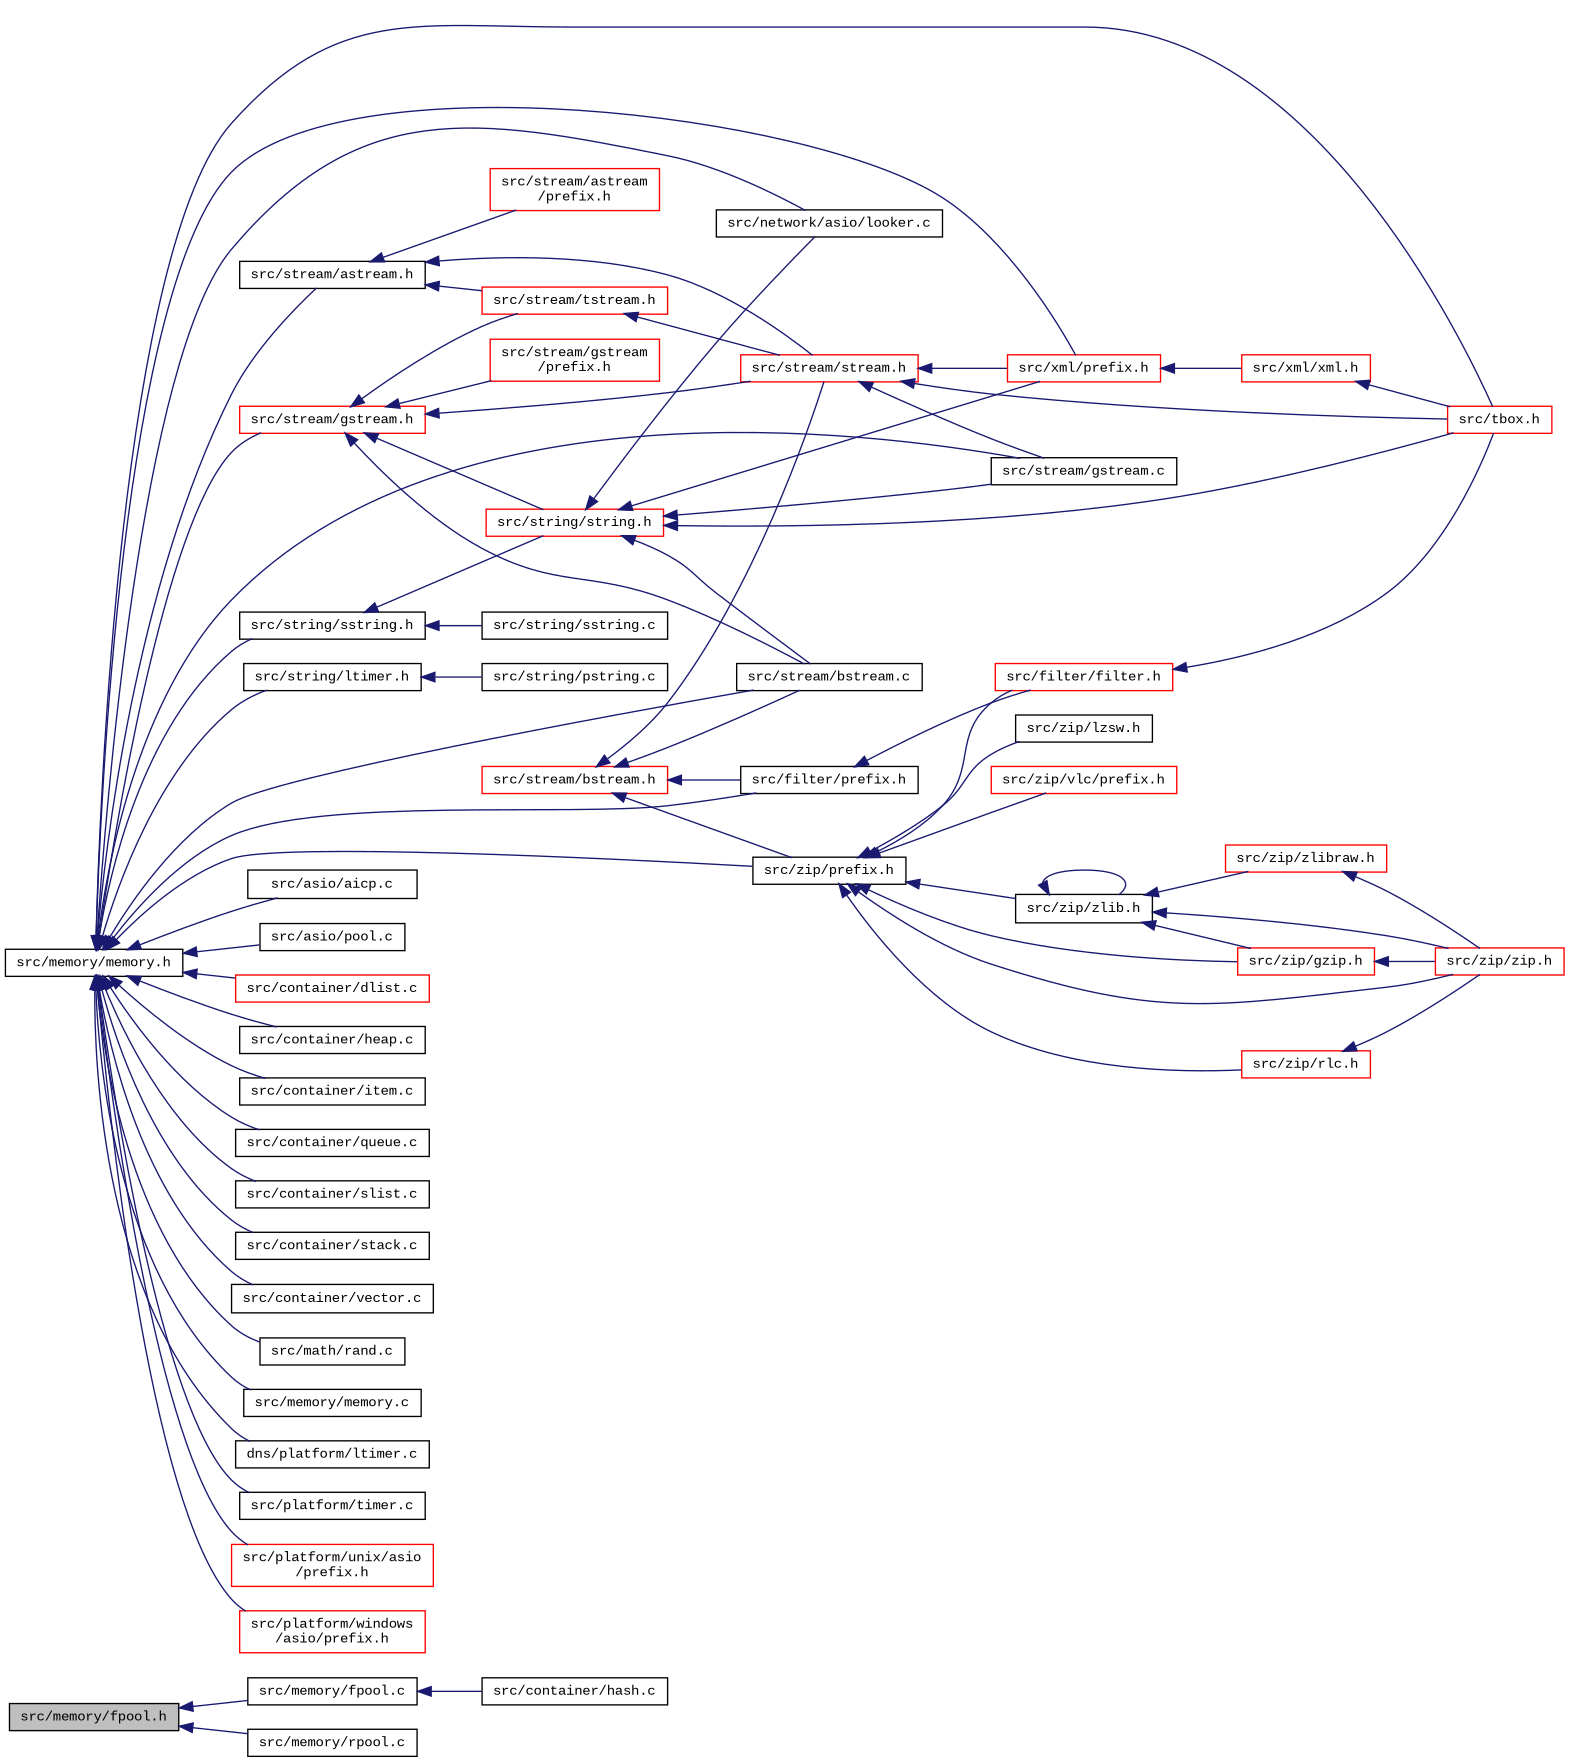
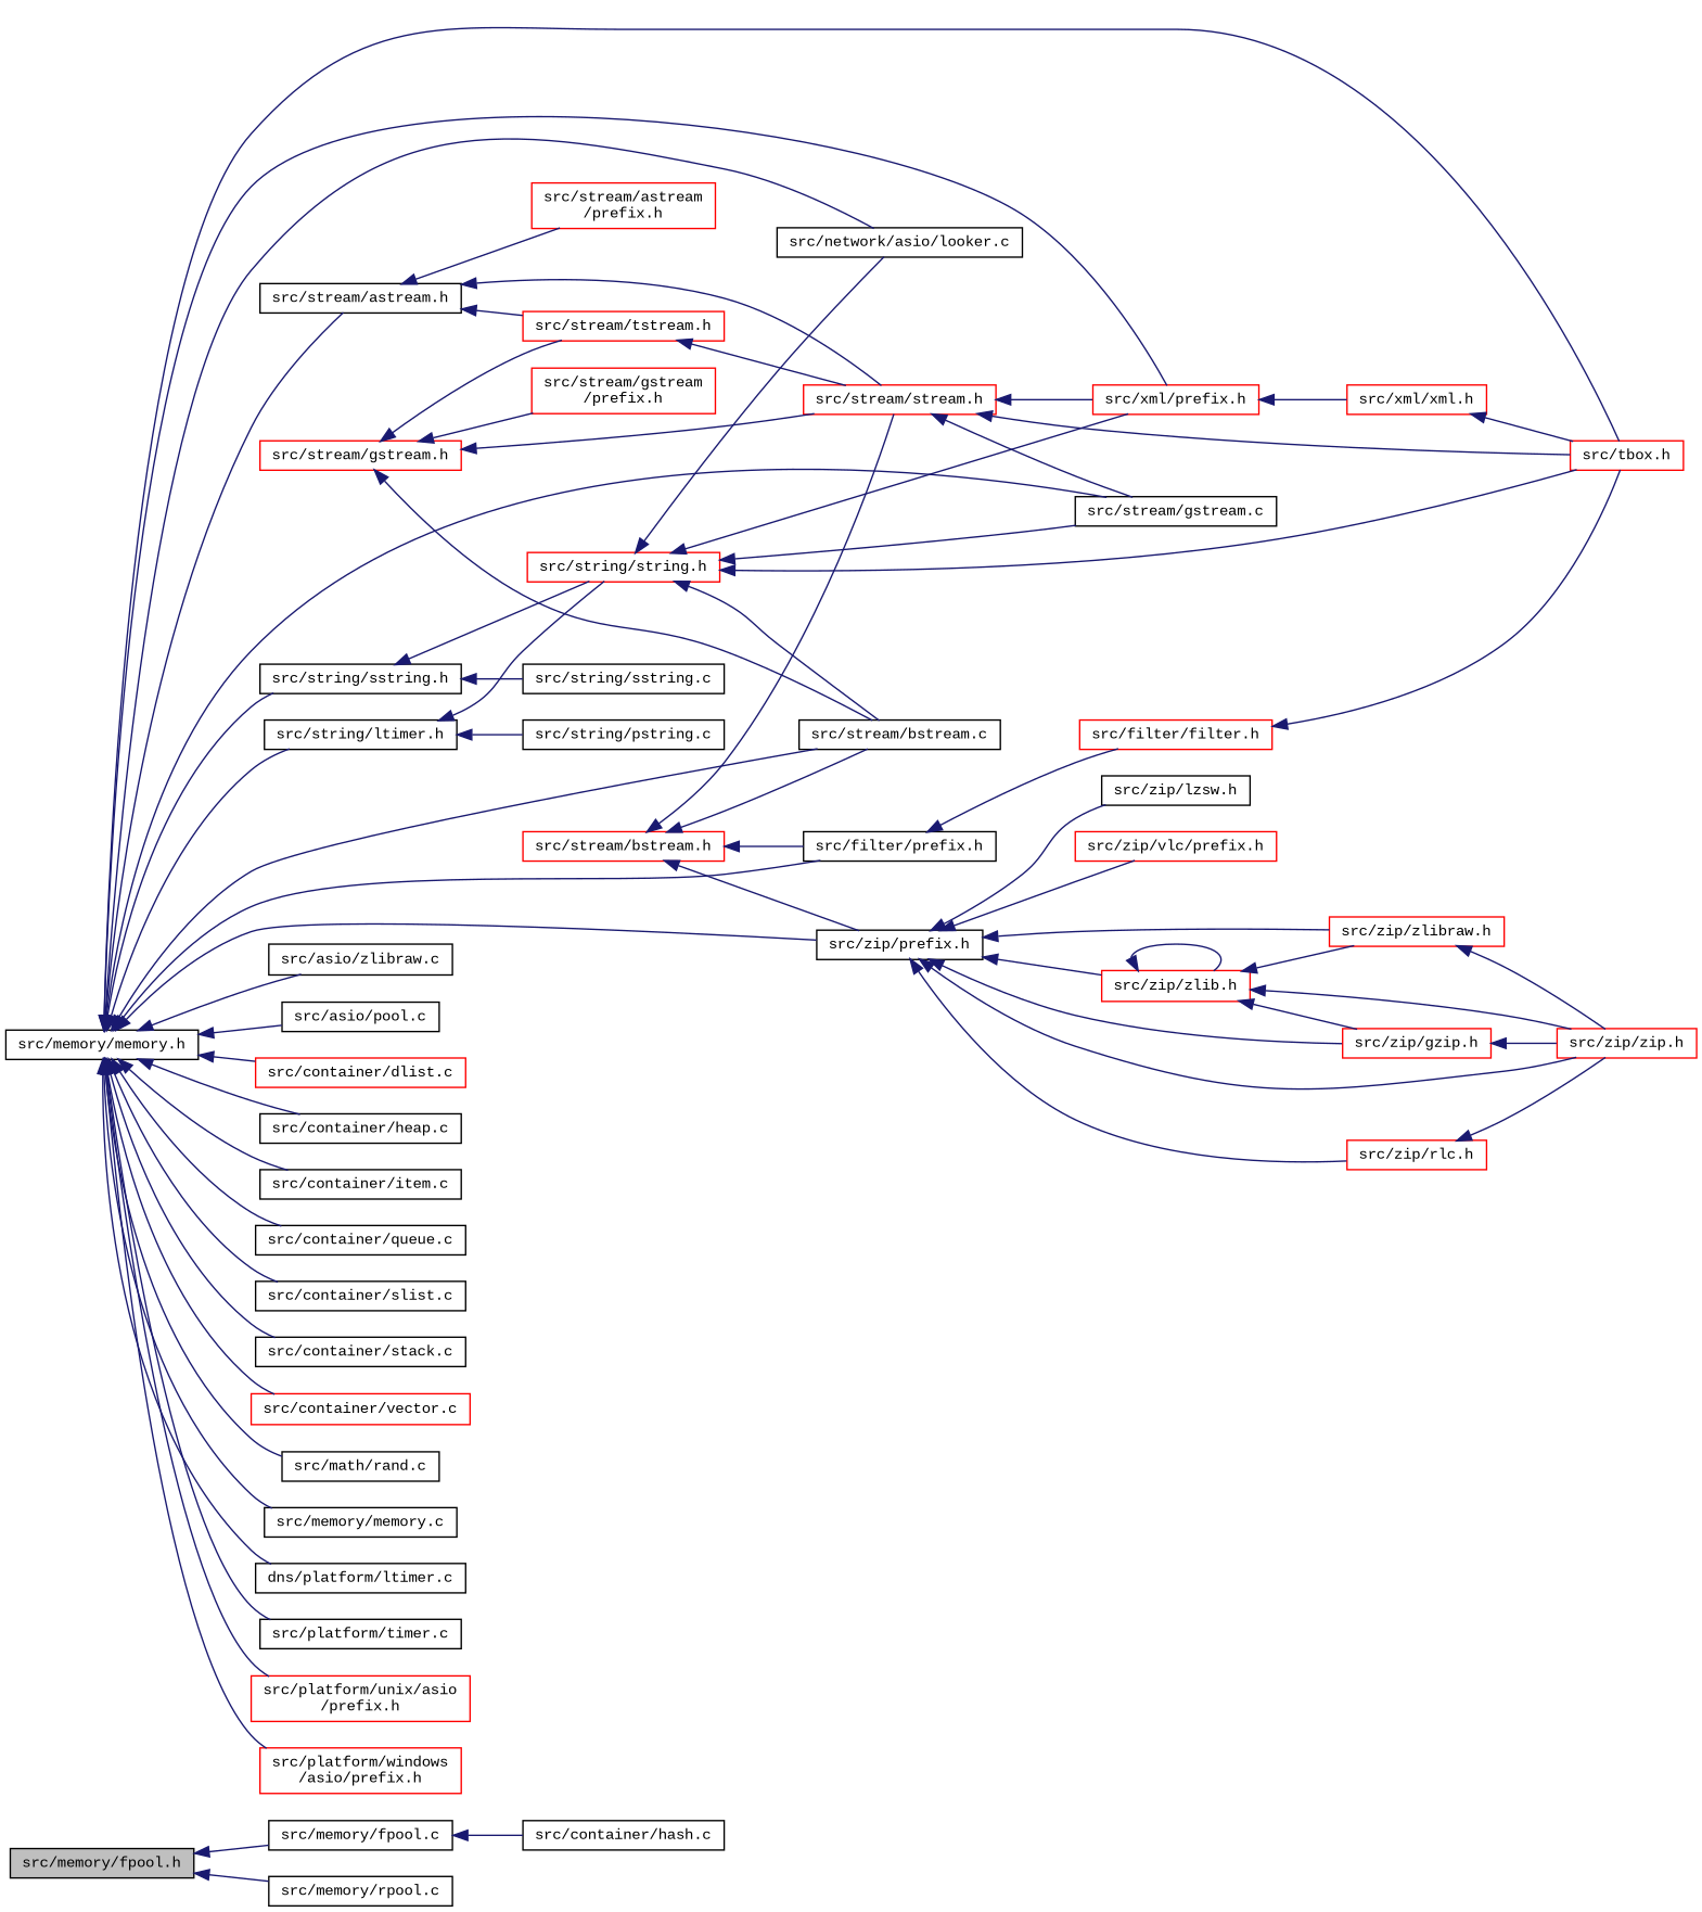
  digraph {
    rankdir=LR
    node [color=black fillcolor=white fontname=CourierNew fontsize=10 shape=record style=filled]
    edge [color=midnightblue dir=back fontname=CourierNew fontsize=10 labelfontname=CourierNew labelfontsize=10 style=solid]
    n1 [fillcolor=grey75 fontcolor=black height=0.2 label="src/memory/fpool.h" width=0.4]
    n2 [height=0.2 label="src/memory/fpool.c" width=0.4]
    n3 [height=0.2 label="src/memory/rpool.c" width=0.4]
    n4 [height=0.2 label="src/memory/memory.h" width=0.4]
    n5 [height=0.2 label="src/string/ltimer.h" width=0.4]
    n6 [color=red height=0.2 label="src/xml/prefix.h" width=0.4]
    n7 [color=red height=0.2 label="src/tbox.h" width=0.4]
    n8 [height=0.2 label="src/network/asio/looker.c" width=0.4]
    n9 [height=0.2 label="src/stream/bstream.c" width=0.4]
    n10 [height=0.2 label="src/stream/gstream.c" width=0.4]
    n11 [height=0.2 label="src/string/sstring.h" width=0.4]
    n12 [color=red height=0.2 label="src/stream/gstream.h" width=0.4]
    n13 [height=0.2 label="src/zip/prefix.h" width=0.4]
    n14 [height=0.2 label="src/filter/prefix.h" width=0.4]
    n15 [height=0.2 label="src/stream/astream.h" width=0.4]
-   n16 [height=0.2 label="src/asio/aicp.c" width=0.4]
+   n16 [height=0.2 label="src/asio/zlibraw.c" width=0.4]
    n17 [height=0.2 label="src/asio/pool.c" width=0.4]
    n18 [color=red height=0.2 label="src/container/dlist.c" width=0.4]
    n19 [height=0.2 label="src/container/heap.c" width=0.4]
    n20 [height=0.2 label="src/container/item.c" width=0.4]
    n21 [height=0.2 label="src/container/queue.c" width=0.4]
    n22 [height=0.2 label="src/container/slist.c" width=0.4]
    n23 [height=0.2 label="src/container/stack.c" width=0.4]
-   n24 [height=0.2 label="src/container/vector.c" width=0.4]
+   n24 [color=red height=0.2 label="src/container/vector.c" width=0.4]
    n25 [height=0.2 label="src/math/rand.c" width=0.4]
    n26 [height=0.2 label="src/memory/memory.c" width=0.4]
    n27 [height=0.2 label="dns/platform/ltimer.c" width=0.4]
    n28 [height=0.2 label="src/platform/timer.c" width=0.4]
    n29 [color=red height=0.2 label="src/platform/unix/asio\l/prefix.h" width=0.4]
    n30 [color=red height=0.2 label="src/platform/windows\l/asio/prefix.h" width=0.4]
    n31 [height=0.2 label="src/container/hash.c" width=0.4]
    n32 [color=red height=0.2 label="src/string/string.h" width=0.4]
    n33 [height=0.2 label="src/string/pstring.c" width=0.4]
    n34 [color=red height=0.2 label="src/xml/xml.h" width=0.4]
    n35 [height=0.2 label="src/string/sstring.c" width=0.4]
    n36 [color=red height=0.2 label="src/stream/stream.h" width=0.4]
    n37 [color=red height=0.2 label="src/stream/tstream.h" width=0.4]
    n38 [color=red height=0.2 label="src/stream/gstream\l/prefix.h" width=0.4]
    n39 [color=red height=0.2 label="src/zip/zip.h" width=0.4]
    n40 [color=red height=0.2 label="src/zip/rlc.h" width=0.4]
    n41 [color=red height=0.2 label="src/zip/gzip.h" width=0.4]
-   n42 [height=0.2 label="src/zip/zlib.h" width=0.4]
+   n42 [color=red height=0.2 label="src/zip/zlib.h" width=0.4]
    n43 [color=red height=0.2 label="src/zip/zlibraw.h" width=0.4]
    n44 [height=0.2 label="src/zip/lzsw.h" width=0.4]
    n45 [color=red height=0.2 label="src/zip/vlc/prefix.h" width=0.4]
    n46 [color=red height=0.2 label="src/filter/filter.h" width=0.4]
    n47 [color=red height=0.2 label="src/stream/astream\l/prefix.h" width=0.4]
    n48 [color=red height=0.2 label="src/stream/bstream.h" width=0.4]
    n1 -> n2
    n1 -> n3
    n2 -> n31
    n4 -> n5
    n4 -> n6
    n4 -> n7
    n4 -> n8
    n4 -> n9
    n4 -> n10
    n4 -> n11
-   n4 -> n12
    n4 -> n13
    n4 -> n14
    n4 -> n15
    n4 -> n16
    n4 -> n17
    n4 -> n18
    n4 -> n19
    n4 -> n20
    n4 -> n21
    n4 -> n22
    n4 -> n23
    n4 -> n24
    n4 -> n25
    n4 -> n26
    n4 -> n27
    n4 -> n28
    n4 -> n29
    n4 -> n30
-   n12 -> n32
+   n5 -> n32
    n5 -> n33
    n6 -> n34
    n11 -> n32
    n11 -> n35
    n12 -> n9
    n12 -> n36
    n12 -> n37
    n12 -> n38
    n13 -> n39
    n13 -> n40
    n13 -> n41
    n13 -> n42
-   n13 -> n46
+   n13 -> n43
    n13 -> n44
    n13 -> n45
    n14 -> n46
    n15 -> n36
    n15 -> n37
    n15 -> n47
    n32 -> n6
    n32 -> n7
    n32 -> n8
    n32 -> n9
    n32 -> n10
    n34 -> n7
    n36 -> n6
    n36 -> n7
    n36 -> n10
    n37 -> n36
    n40 -> n39
    n41 -> n39
    n42 -> n39
    n42 -> n41
    n42 -> n42
    n42 -> n43
    n43 -> n39
    n46 -> n7
    n48 -> n9
    n48 -> n13
    n48 -> n14
    n48 -> n36
  }
